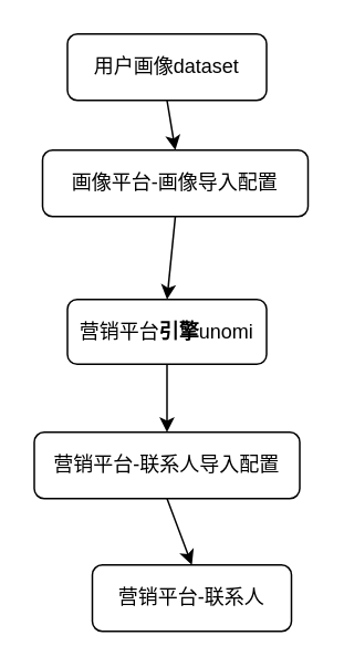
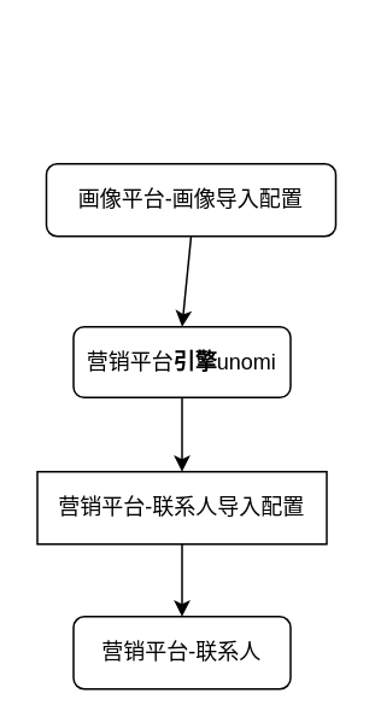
  <mxCell id="0" />
  <mxCell id="1" parent="0" />
- <mxCell id="2" style="edgeStyle=none;rounded=0;orthogonalLoop=1;jettySize=auto;html=1;exitX=0.5;exitY=1;exitDx=0;exitDy=0;entryX=0.5;entryY=0;entryDx=0;entryDy=0;" edge="1" parent="1" source="3" target="5"><mxGeometry relative="1" as="geometry" /></mxCell>
- <mxCell id="3" value="用户画像dataset" style="rounded=1;whiteSpace=wrap;html=1;" vertex="1" parent="1"><mxGeometry x="40" y="20" width="120" height="40" as="geometry" /></mxCell>
  <mxCell id="4" style="edgeStyle=none;rounded=0;orthogonalLoop=1;jettySize=auto;html=1;exitX=0.5;exitY=1;exitDx=0;exitDy=0;entryX=0.5;entryY=0;entryDx=0;entryDy=0;" edge="1" parent="1" source="5" target="7"><mxGeometry relative="1" as="geometry" /></mxCell>
  <mxCell id="5" value="画像平台-画像导入配置" style="rounded=1;whiteSpace=wrap;html=1;" vertex="1" parent="1"><mxGeometry x="25" y="90" width="160" height="40" as="geometry" /></mxCell>
  <mxCell id="6" style="edgeStyle=none;rounded=0;orthogonalLoop=1;jettySize=auto;html=1;exitX=0.5;exitY=1;exitDx=0;exitDy=0;entryX=0.5;entryY=0;entryDx=0;entryDy=0;" edge="1" parent="1" source="7" target="10"><mxGeometry relative="1" as="geometry" /></mxCell>
  <mxCell id="7" value="营销平台&lt;b&gt;引擎&lt;/b&gt;unomi" style="rounded=1;whiteSpace=wrap;html=1;" vertex="1" parent="1"><mxGeometry x="40" y="180" width="120" height="39" as="geometry" /></mxCell>
- <mxCell id="8" value="营销平台-联系人" style="rounded=1;whiteSpace=wrap;html=1;" vertex="1" parent="1"><mxGeometry x="55" y="340" width="120" height="40" as="geometry" /></mxCell>
+ <mxCell id="8" value="营销平台-联系人" style="rounded=1;whiteSpace=wrap;html=1;" vertex="1" parent="1"><mxGeometry x="40" y="340" width="120" height="40" as="geometry" /></mxCell>
  <mxCell id="9" style="edgeStyle=none;rounded=0;orthogonalLoop=1;jettySize=auto;html=1;exitX=0.5;exitY=1;exitDx=0;exitDy=0;entryX=0.5;entryY=0;entryDx=0;entryDy=0;" edge="1" parent="1" source="10" target="8"><mxGeometry relative="1" as="geometry" /></mxCell>
- <mxCell id="10" value="营销平台-联系人导入配置" style="rounded=1;whiteSpace=wrap;html=1;" vertex="1" parent="1"><mxGeometry x="20" y="260" width="160" height="40" as="geometry" /></mxCell>
+ <mxCell id="10" value="营销平台-联系人导入配置" style="whiteSpace=wrap;html=1;rounded=0;" vertex="1" parent="1"><mxGeometry x="20" y="260" width="160" height="40" as="geometry" /></mxCell>
